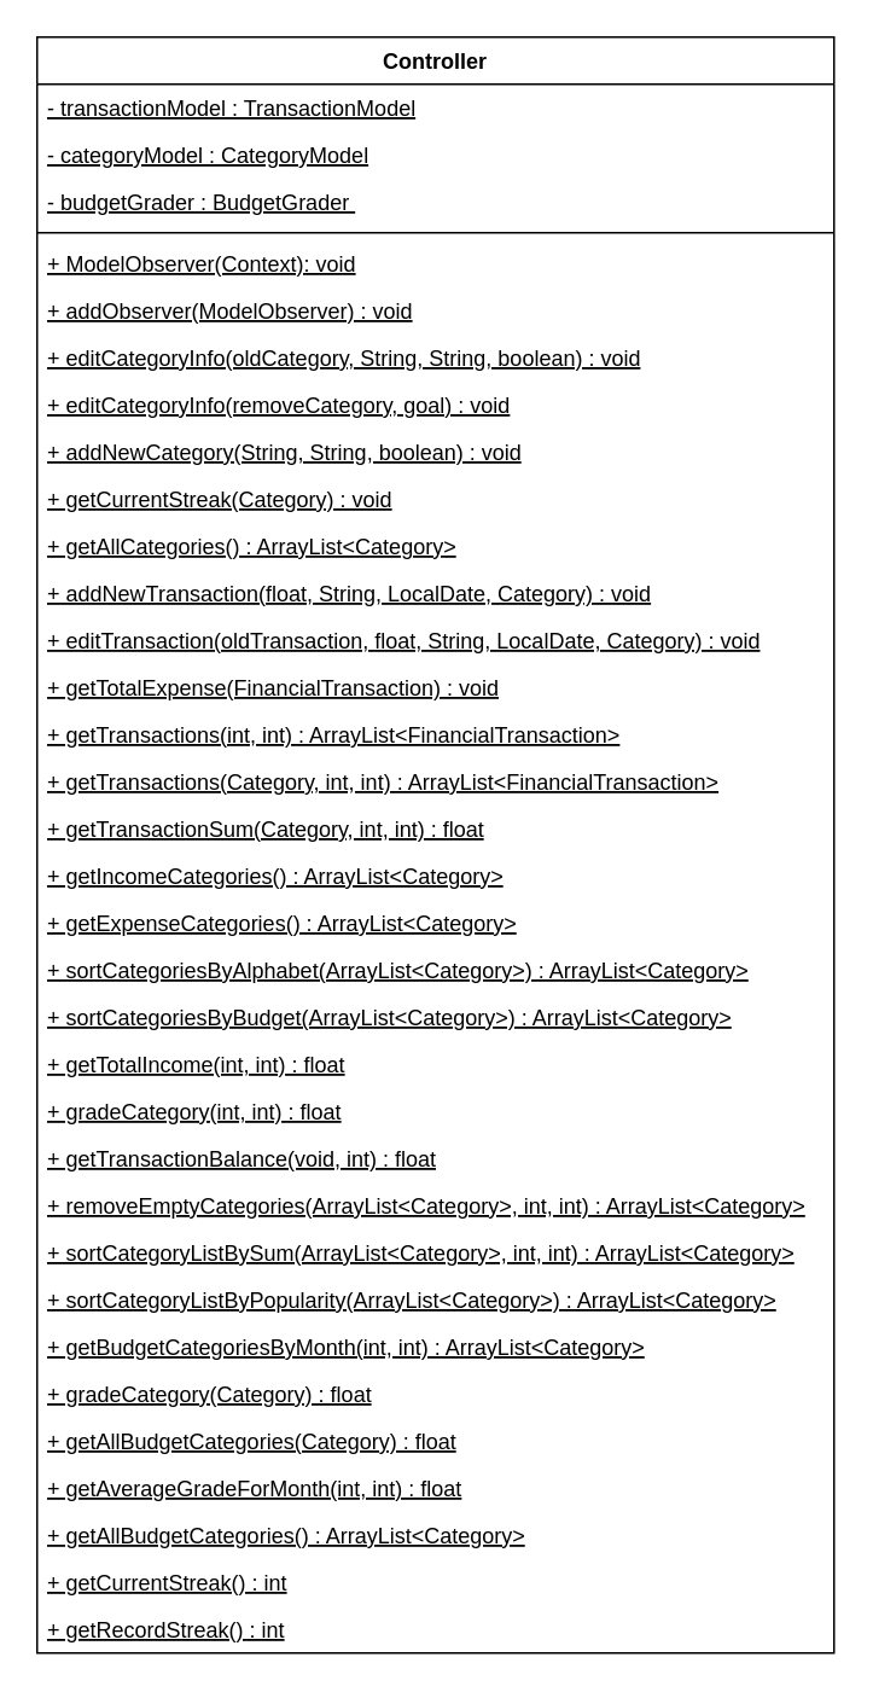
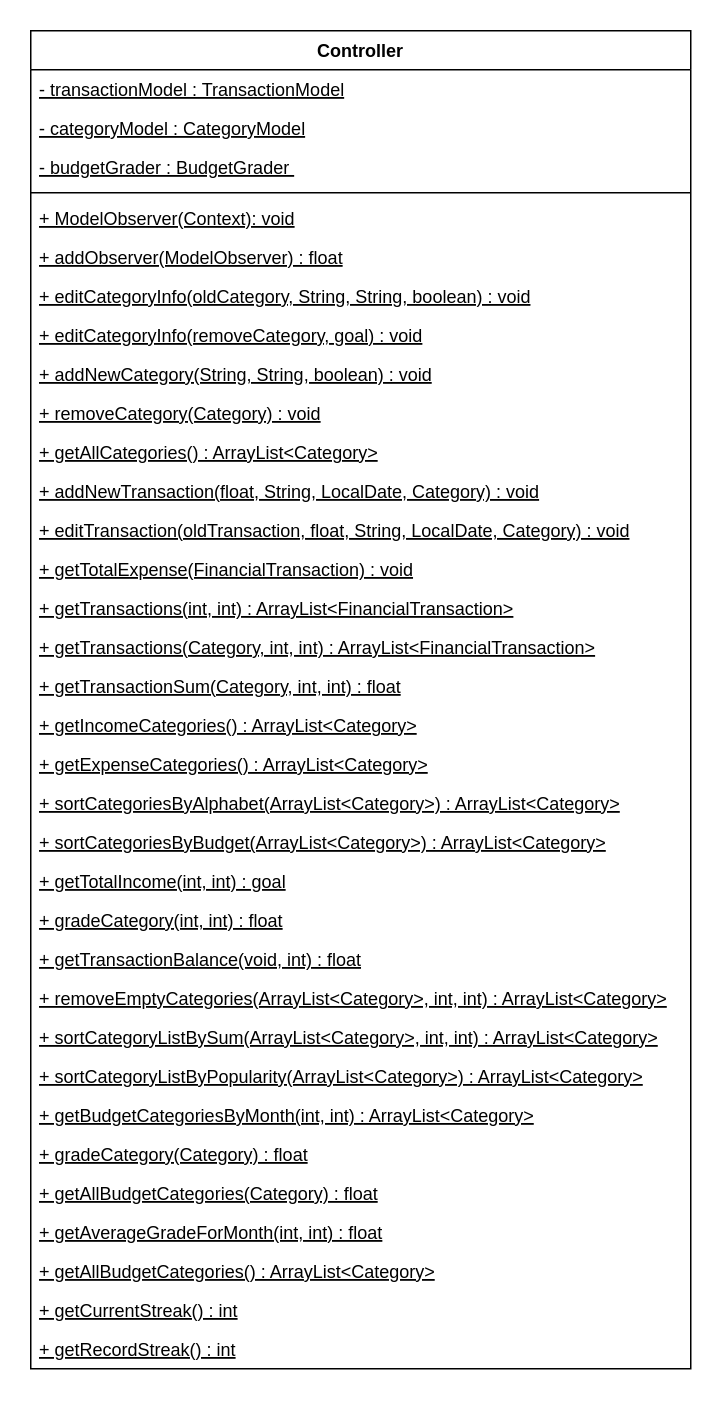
  <mxCell id="0" />
  <mxCell id="1" parent="0" />
  <mxCell id="2" value="Controller&#10;" style="swimlane;fontStyle=1;align=center;verticalAlign=top;childLayout=stackLayout;horizontal=1;startSize=26;horizontalStack=0;resizeParent=1;resizeParentMax=0;resizeLast=0;collapsible=1;marginBottom=0;" parent="1" vertex="1"><mxGeometry x="20" y="20" width="440" height="892" as="geometry"><mxRectangle x="40" y="40" width="90" height="26" as="alternateBounds" /></mxGeometry></mxCell>
  <mxCell id="3" value="- transactionModel : TransactionModel" style="text;strokeColor=none;fillColor=none;align=left;verticalAlign=top;spacingLeft=4;spacingRight=4;overflow=hidden;rotatable=0;points=[[0,0.5],[1,0.5]];portConstraint=eastwest;fontStyle=4" parent="2" vertex="1"><mxGeometry y="26" width="440" height="26" as="geometry" /></mxCell>
  <mxCell id="4" value="- categoryModel : CategoryModel" style="text;strokeColor=none;fillColor=none;align=left;verticalAlign=top;spacingLeft=4;spacingRight=4;overflow=hidden;rotatable=0;points=[[0,0.5],[1,0.5]];portConstraint=eastwest;fontStyle=4" parent="2" vertex="1"><mxGeometry y="52" width="440" height="26" as="geometry" /></mxCell>
  <mxCell id="5" value="- budgetGrader : BudgetGrader " style="text;strokeColor=none;fillColor=none;align=left;verticalAlign=top;spacingLeft=4;spacingRight=4;overflow=hidden;rotatable=0;points=[[0,0.5],[1,0.5]];portConstraint=eastwest;fontStyle=4" parent="2" vertex="1"><mxGeometry y="78" width="440" height="26" as="geometry" /></mxCell>
  <mxCell id="6" value="" style="line;strokeWidth=1;fillColor=none;align=left;verticalAlign=middle;spacingTop=-1;spacingLeft=3;spacingRight=3;rotatable=0;labelPosition=right;points=[];portConstraint=eastwest;" parent="2" vertex="1"><mxGeometry y="104" width="440" height="8" as="geometry" /></mxCell>
  <mxCell id="7" value="+ ModelObserver(Context): void" style="text;strokeColor=none;fillColor=none;align=left;verticalAlign=top;spacingLeft=4;spacingRight=4;overflow=hidden;rotatable=0;points=[[0,0.5],[1,0.5]];portConstraint=eastwest;fontStyle=4" parent="2" vertex="1"><mxGeometry y="112" width="440" height="26" as="geometry" /></mxCell>
- <mxCell id="8" value="+ addObserver(ModelObserver) : void" style="text;strokeColor=none;fillColor=none;align=left;verticalAlign=top;spacingLeft=4;spacingRight=4;overflow=hidden;rotatable=0;points=[[0,0.5],[1,0.5]];portConstraint=eastwest;fontStyle=4" parent="2" vertex="1"><mxGeometry y="138" width="440" height="26" as="geometry" /></mxCell>
+ <mxCell id="8" value="+ addObserver(ModelObserver) : float" style="text;strokeColor=none;fillColor=none;align=left;verticalAlign=top;spacingLeft=4;spacingRight=4;overflow=hidden;rotatable=0;points=[[0,0.5],[1,0.5]];portConstraint=eastwest;fontStyle=4" parent="2" vertex="1"><mxGeometry y="138" width="440" height="26" as="geometry" /></mxCell>
  <mxCell id="9" value="+ editCategoryInfo(oldCategory, String, String, boolean) : void&#10;" style="text;strokeColor=none;fillColor=none;align=left;verticalAlign=top;spacingLeft=4;spacingRight=4;overflow=hidden;rotatable=0;points=[[0,0.5],[1,0.5]];portConstraint=eastwest;fontStyle=4" parent="2" vertex="1"><mxGeometry y="164" width="440" height="26" as="geometry" /></mxCell>
  <mxCell id="10" value="+ editCategoryInfo(removeCategory, goal) : void&#10;" style="text;strokeColor=none;fillColor=none;align=left;verticalAlign=top;spacingLeft=4;spacingRight=4;overflow=hidden;rotatable=0;points=[[0,0.5],[1,0.5]];portConstraint=eastwest;fontStyle=4" parent="2" vertex="1"><mxGeometry y="190" width="440" height="26" as="geometry" /></mxCell>
  <mxCell id="11" value="+ addNewCategory(String, String, boolean) : void&#10;" style="text;strokeColor=none;fillColor=none;align=left;verticalAlign=top;spacingLeft=4;spacingRight=4;overflow=hidden;rotatable=0;points=[[0,0.5],[1,0.5]];portConstraint=eastwest;fontStyle=4" parent="2" vertex="1"><mxGeometry y="216" width="440" height="26" as="geometry" /></mxCell>
- <mxCell id="12" value="+ getCurrentStreak(Category) : void&#10;" style="text;strokeColor=none;fillColor=none;align=left;verticalAlign=top;spacingLeft=4;spacingRight=4;overflow=hidden;rotatable=0;points=[[0,0.5],[1,0.5]];portConstraint=eastwest;fontStyle=4" parent="2" vertex="1"><mxGeometry y="242" width="440" height="26" as="geometry" /></mxCell>
+ <mxCell id="12" value="+ removeCategory(Category) : void&#10;" style="text;strokeColor=none;fillColor=none;align=left;verticalAlign=top;spacingLeft=4;spacingRight=4;overflow=hidden;rotatable=0;points=[[0,0.5],[1,0.5]];portConstraint=eastwest;fontStyle=4" parent="2" vertex="1"><mxGeometry y="242" width="440" height="26" as="geometry" /></mxCell>
  <mxCell id="13" value="+ getAllCategories() : ArrayList&lt;Category&gt;&#10;" style="text;strokeColor=none;fillColor=none;align=left;verticalAlign=top;spacingLeft=4;spacingRight=4;overflow=hidden;rotatable=0;points=[[0,0.5],[1,0.5]];portConstraint=eastwest;fontStyle=4" parent="2" vertex="1"><mxGeometry y="268" width="440" height="26" as="geometry" /></mxCell>
  <mxCell id="14" value="+ addNewTransaction(float, String, LocalDate, Category) : void" style="text;strokeColor=none;fillColor=none;align=left;verticalAlign=top;spacingLeft=4;spacingRight=4;overflow=hidden;rotatable=0;points=[[0,0.5],[1,0.5]];portConstraint=eastwest;fontStyle=4" parent="2" vertex="1"><mxGeometry y="294" width="440" height="26" as="geometry" /></mxCell>
  <mxCell id="15" value="+ editTransaction(oldTransaction, float, String, LocalDate, Category) : void" style="text;strokeColor=none;fillColor=none;align=left;verticalAlign=top;spacingLeft=4;spacingRight=4;overflow=hidden;rotatable=0;points=[[0,0.5],[1,0.5]];portConstraint=eastwest;fontStyle=4" parent="2" vertex="1"><mxGeometry y="320" width="440" height="26" as="geometry" /></mxCell>
  <mxCell id="16" value="+ getTotalExpense(FinancialTransaction) : void" style="text;strokeColor=none;fillColor=none;align=left;verticalAlign=top;spacingLeft=4;spacingRight=4;overflow=hidden;rotatable=0;points=[[0,0.5],[1,0.5]];portConstraint=eastwest;fontStyle=4" parent="2" vertex="1"><mxGeometry y="346" width="440" height="26" as="geometry" /></mxCell>
  <mxCell id="17" value="+ getTransactions(int, int) : ArrayList&lt;FinancialTransaction&gt;" style="text;strokeColor=none;fillColor=none;align=left;verticalAlign=top;spacingLeft=4;spacingRight=4;overflow=hidden;rotatable=0;points=[[0,0.5],[1,0.5]];portConstraint=eastwest;fontStyle=4" parent="2" vertex="1"><mxGeometry y="372" width="440" height="26" as="geometry" /></mxCell>
  <mxCell id="18" value="+ getTransactions(Category, int, int) : ArrayList&lt;FinancialTransaction&gt;" style="text;strokeColor=none;fillColor=none;align=left;verticalAlign=top;spacingLeft=4;spacingRight=4;overflow=hidden;rotatable=0;points=[[0,0.5],[1,0.5]];portConstraint=eastwest;fontStyle=4" parent="2" vertex="1"><mxGeometry y="398" width="440" height="26" as="geometry" /></mxCell>
  <mxCell id="19" value="+ getTransactionSum(Category, int, int) : float" style="text;strokeColor=none;fillColor=none;align=left;verticalAlign=top;spacingLeft=4;spacingRight=4;overflow=hidden;rotatable=0;points=[[0,0.5],[1,0.5]];portConstraint=eastwest;fontStyle=4" parent="2" vertex="1"><mxGeometry y="424" width="440" height="26" as="geometry" /></mxCell>
  <mxCell id="20" value="+ getIncomeCategories() : ArrayList&lt;Category&gt;&#10;" style="text;strokeColor=none;fillColor=none;align=left;verticalAlign=top;spacingLeft=4;spacingRight=4;overflow=hidden;rotatable=0;points=[[0,0.5],[1,0.5]];portConstraint=eastwest;fontStyle=4" parent="2" vertex="1"><mxGeometry y="450" width="440" height="26" as="geometry" /></mxCell>
  <mxCell id="21" value="+ getExpenseCategories() : ArrayList&lt;Category&gt;&#10;" style="text;strokeColor=none;fillColor=none;align=left;verticalAlign=top;spacingLeft=4;spacingRight=4;overflow=hidden;rotatable=0;points=[[0,0.5],[1,0.5]];portConstraint=eastwest;fontStyle=4" parent="2" vertex="1"><mxGeometry y="476" width="440" height="26" as="geometry" /></mxCell>
  <mxCell id="22" value="+ sortCategoriesByAlphabet(ArrayList&lt;Category&gt;) : ArrayList&lt;Category&gt;" style="text;strokeColor=none;fillColor=none;align=left;verticalAlign=top;spacingLeft=4;spacingRight=4;overflow=hidden;rotatable=0;points=[[0,0.5],[1,0.5]];portConstraint=eastwest;fontStyle=4" parent="2" vertex="1"><mxGeometry y="502" width="440" height="26" as="geometry" /></mxCell>
  <mxCell id="23" value="+ sortCategoriesByBudget(ArrayList&lt;Category&gt;) : ArrayList&lt;Category&gt;" style="text;strokeColor=none;fillColor=none;align=left;verticalAlign=top;spacingLeft=4;spacingRight=4;overflow=hidden;rotatable=0;points=[[0,0.5],[1,0.5]];portConstraint=eastwest;fontStyle=4" parent="2" vertex="1"><mxGeometry y="528" width="440" height="26" as="geometry" /></mxCell>
- <mxCell id="24" value="+ getTotalIncome(int, int) : float" style="text;strokeColor=none;fillColor=none;align=left;verticalAlign=top;spacingLeft=4;spacingRight=4;overflow=hidden;rotatable=0;points=[[0,0.5],[1,0.5]];portConstraint=eastwest;fontStyle=4" parent="2" vertex="1"><mxGeometry y="554" width="440" height="26" as="geometry" /></mxCell>
+ <mxCell id="24" value="+ getTotalIncome(int, int) : goal" style="text;strokeColor=none;fillColor=none;align=left;verticalAlign=top;spacingLeft=4;spacingRight=4;overflow=hidden;rotatable=0;points=[[0,0.5],[1,0.5]];portConstraint=eastwest;fontStyle=4" parent="2" vertex="1"><mxGeometry y="554" width="440" height="26" as="geometry" /></mxCell>
  <mxCell id="25" value="+ gradeCategory(int, int) : float" style="text;strokeColor=none;fillColor=none;align=left;verticalAlign=top;spacingLeft=4;spacingRight=4;overflow=hidden;rotatable=0;points=[[0,0.5],[1,0.5]];portConstraint=eastwest;fontStyle=4" parent="2" vertex="1"><mxGeometry y="580" width="440" height="26" as="geometry" /></mxCell>
  <mxCell id="26" value="+ getTransactionBalance(void, int) : float" style="text;strokeColor=none;fillColor=none;align=left;verticalAlign=top;spacingLeft=4;spacingRight=4;overflow=hidden;rotatable=0;points=[[0,0.5],[1,0.5]];portConstraint=eastwest;fontStyle=4" parent="2" vertex="1"><mxGeometry y="606" width="440" height="26" as="geometry" /></mxCell>
  <mxCell id="27" value="+ removeEmptyCategories(ArrayList&lt;Category&gt;, int, int) : ArrayList&lt;Category&gt;" style="text;strokeColor=none;fillColor=none;align=left;verticalAlign=top;spacingLeft=4;spacingRight=4;overflow=hidden;rotatable=0;points=[[0,0.5],[1,0.5]];portConstraint=eastwest;fontStyle=4" parent="2" vertex="1"><mxGeometry y="632" width="440" height="26" as="geometry" /></mxCell>
  <mxCell id="28" value="+ sortCategoryListBySum(ArrayList&lt;Category&gt;, int, int) : ArrayList&lt;Category&gt;" style="text;strokeColor=none;fillColor=none;align=left;verticalAlign=top;spacingLeft=4;spacingRight=4;overflow=hidden;rotatable=0;points=[[0,0.5],[1,0.5]];portConstraint=eastwest;fontStyle=4" parent="2" vertex="1"><mxGeometry y="658" width="440" height="26" as="geometry" /></mxCell>
  <mxCell id="29" value="+ sortCategoryListByPopularity(ArrayList&lt;Category&gt;) : ArrayList&lt;Category&gt;" style="text;strokeColor=none;fillColor=none;align=left;verticalAlign=top;spacingLeft=4;spacingRight=4;overflow=hidden;rotatable=0;points=[[0,0.5],[1,0.5]];portConstraint=eastwest;fontStyle=4" parent="2" vertex="1"><mxGeometry y="684" width="440" height="26" as="geometry" /></mxCell>
  <mxCell id="30" value="+ getBudgetCategoriesByMonth(int, int) : ArrayList&lt;Category&gt;" style="text;strokeColor=none;fillColor=none;align=left;verticalAlign=top;spacingLeft=4;spacingRight=4;overflow=hidden;rotatable=0;points=[[0,0.5],[1,0.5]];portConstraint=eastwest;fontStyle=4" parent="2" vertex="1"><mxGeometry y="710" width="440" height="26" as="geometry" /></mxCell>
  <mxCell id="31" value="+ gradeCategory(Category) : float" style="text;strokeColor=none;fillColor=none;align=left;verticalAlign=top;spacingLeft=4;spacingRight=4;overflow=hidden;rotatable=0;points=[[0,0.5],[1,0.5]];portConstraint=eastwest;fontStyle=4" parent="2" vertex="1"><mxGeometry y="736" width="440" height="26" as="geometry" /></mxCell>
  <mxCell id="32" value="+ getAllBudgetCategories(Category) : float" style="text;strokeColor=none;fillColor=none;align=left;verticalAlign=top;spacingLeft=4;spacingRight=4;overflow=hidden;rotatable=0;points=[[0,0.5],[1,0.5]];portConstraint=eastwest;fontStyle=4" parent="2" vertex="1"><mxGeometry y="762" width="440" height="26" as="geometry" /></mxCell>
  <mxCell id="33" value="+ getAverageGradeForMonth(int, int) : float" style="text;strokeColor=none;fillColor=none;align=left;verticalAlign=top;spacingLeft=4;spacingRight=4;overflow=hidden;rotatable=0;points=[[0,0.5],[1,0.5]];portConstraint=eastwest;fontStyle=4" parent="2" vertex="1"><mxGeometry y="788" width="440" height="26" as="geometry" /></mxCell>
  <mxCell id="34" value="+ getAllBudgetCategories() : ArrayList&lt;Category&gt;" style="text;strokeColor=none;fillColor=none;align=left;verticalAlign=top;spacingLeft=4;spacingRight=4;overflow=hidden;rotatable=0;points=[[0,0.5],[1,0.5]];portConstraint=eastwest;fontStyle=4" parent="2" vertex="1"><mxGeometry y="814" width="440" height="26" as="geometry" /></mxCell>
  <mxCell id="35" value="+ getCurrentStreak() : int" style="text;strokeColor=none;fillColor=none;align=left;verticalAlign=top;spacingLeft=4;spacingRight=4;overflow=hidden;rotatable=0;points=[[0,0.5],[1,0.5]];portConstraint=eastwest;fontStyle=4" parent="2" vertex="1"><mxGeometry y="840" width="440" height="26" as="geometry" /></mxCell>
  <mxCell id="36" value="+ getRecordStreak() : int" style="text;strokeColor=none;fillColor=none;align=left;verticalAlign=top;spacingLeft=4;spacingRight=4;overflow=hidden;rotatable=0;points=[[0,0.5],[1,0.5]];portConstraint=eastwest;fontStyle=4" parent="2" vertex="1"><mxGeometry y="866" width="440" height="26" as="geometry" /></mxCell>
